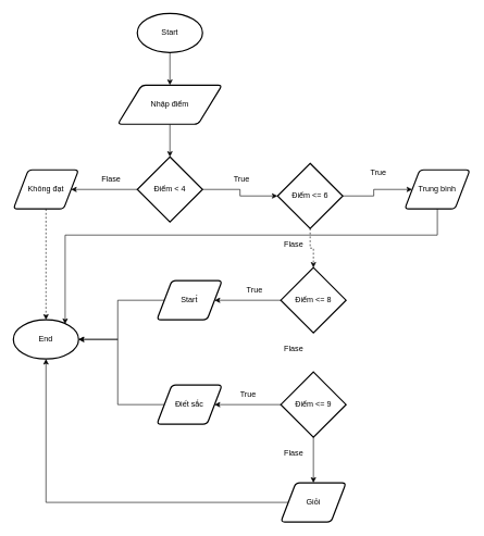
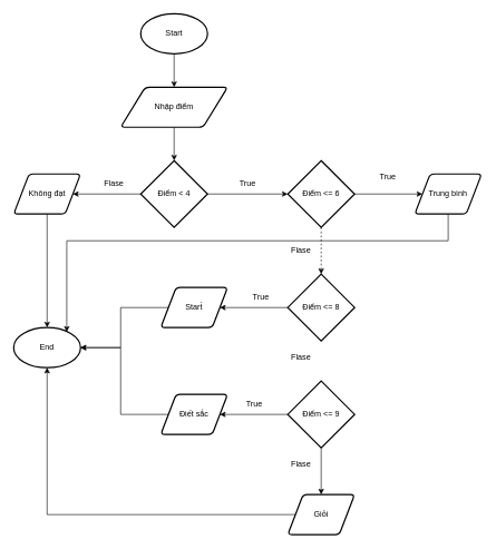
  <mxCell id="0" />
  <mxCell id="1" parent="0" />
  <mxCell id="2" value="" style="edgeStyle=orthogonalEdgeStyle;rounded=0;orthogonalLoop=1;jettySize=auto;html=1;" edge="1" parent="1" source="3" target="5"><mxGeometry relative="1" as="geometry" /></mxCell>
  <mxCell id="3" value="Start" style="strokeWidth=2;html=1;shape=mxgraph.flowchart.start_1;whiteSpace=wrap;" vertex="1" parent="1"><mxGeometry x="210" y="20" width="100" height="60" as="geometry" /></mxCell>
  <mxCell id="4" value="" style="edgeStyle=orthogonalEdgeStyle;rounded=0;orthogonalLoop=1;jettySize=auto;html=1;" edge="1" parent="1" source="5" target="9"><mxGeometry relative="1" as="geometry" /></mxCell>
  <mxCell id="5" value="Nhập điểm" style="shape=parallelogram;html=1;strokeWidth=2;perimeter=parallelogramPerimeter;whiteSpace=wrap;rounded=1;arcSize=12;size=0.23;" vertex="1" parent="1"><mxGeometry x="180" y="130" width="160" height="60" as="geometry" /></mxCell>
  <mxCell id="6" value="End" style="strokeWidth=2;html=1;shape=mxgraph.flowchart.start_1;whiteSpace=wrap;" vertex="1" parent="1"><mxGeometry x="20" y="490" width="100" height="60" as="geometry" /></mxCell>
  <mxCell id="7" value="" style="edgeStyle=orthogonalEdgeStyle;rounded=0;orthogonalLoop=1;jettySize=auto;html=1;" edge="1" parent="1" source="9" target="10"><mxGeometry relative="1" as="geometry" /></mxCell>
  <mxCell id="8" value="" style="edgeStyle=orthogonalEdgeStyle;rounded=0;orthogonalLoop=1;jettySize=auto;html=1;" edge="1" parent="1" source="9" target="14"><mxGeometry relative="1" as="geometry" /></mxCell>
  <mxCell id="9" value="Điểm &amp;lt; 4" style="strokeWidth=2;html=1;shape=mxgraph.flowchart.decision;whiteSpace=wrap;" vertex="1" parent="1"><mxGeometry x="210" y="240" width="100" height="100" as="geometry" /></mxCell>
  <mxCell id="10" value="Không đạt" style="shape=parallelogram;html=1;strokeWidth=2;perimeter=parallelogramPerimeter;whiteSpace=wrap;rounded=1;arcSize=12;size=0.23;" vertex="1" parent="1"><mxGeometry x="20" y="260" width="100" height="60" as="geometry" /></mxCell>
  <mxCell id="11" value="Flase" style="text;html=1;align=center;verticalAlign=middle;whiteSpace=wrap;rounded=0;" vertex="1" parent="1"><mxGeometry x="140" y="260" width="60" height="30" as="geometry" /></mxCell>
  <mxCell id="12" value="" style="edgeStyle=orthogonalEdgeStyle;rounded=0;orthogonalLoop=1;jettySize=auto;html=1;" edge="1" parent="1" source="14" target="16"><mxGeometry relative="1" as="geometry" /></mxCell>
  <mxCell id="13" value="" style="edgeStyle=orthogonalEdgeStyle;rounded=0;orthogonalLoop=1;jettySize=auto;html=1;dashed=1;" edge="1" parent="1" source="14" target="19"><mxGeometry relative="1" as="geometry" /></mxCell>
- <mxCell id="14" value="Điểm &amp;lt;= 6" style="strokeWidth=2;html=1;shape=mxgraph.flowchart.decision;whiteSpace=wrap;" vertex="1" parent="1"><mxGeometry x="425" y="250" width="100" height="100" as="geometry" /></mxCell>
+ <mxCell id="14" value="Điểm &amp;lt;= 6" style="strokeWidth=2;html=1;shape=mxgraph.flowchart.decision;whiteSpace=wrap;" vertex="1" parent="1"><mxGeometry x="430" y="240" width="100" height="100" as="geometry" /></mxCell>
  <mxCell id="15" value="True" style="text;html=1;align=center;verticalAlign=middle;whiteSpace=wrap;rounded=0;" vertex="1" parent="1"><mxGeometry x="340" y="260" width="60" height="30" as="geometry" /></mxCell>
  <mxCell id="16" value="Trung bình" style="shape=parallelogram;html=1;strokeWidth=2;perimeter=parallelogramPerimeter;whiteSpace=wrap;rounded=1;arcSize=12;size=0.23;" vertex="1" parent="1"><mxGeometry x="620" y="260" width="100" height="60" as="geometry" /></mxCell>
  <mxCell id="17" value="True" style="text;html=1;align=center;verticalAlign=middle;whiteSpace=wrap;rounded=0;" vertex="1" parent="1"><mxGeometry x="550" y="250" width="60" height="30" as="geometry" /></mxCell>
  <mxCell id="18" value="" style="edgeStyle=orthogonalEdgeStyle;rounded=0;orthogonalLoop=1;jettySize=auto;html=1;" edge="1" parent="1" source="19" target="21"><mxGeometry relative="1" as="geometry" /></mxCell>
  <mxCell id="19" value="Điểm &amp;lt;= 8" style="strokeWidth=2;html=1;shape=mxgraph.flowchart.decision;whiteSpace=wrap;" vertex="1" parent="1"><mxGeometry x="430" y="410" width="100" height="100" as="geometry" /></mxCell>
  <mxCell id="20" value="Flase" style="text;html=1;align=center;verticalAlign=middle;whiteSpace=wrap;rounded=0;" vertex="1" parent="1"><mxGeometry x="420" y="360" width="60" height="30" as="geometry" /></mxCell>
  <mxCell id="21" value="Start́" style="shape=parallelogram;html=1;strokeWidth=2;perimeter=parallelogramPerimeter;whiteSpace=wrap;rounded=1;arcSize=12;size=0.23;" vertex="1" parent="1"><mxGeometry x="240" y="430" width="100" height="60" as="geometry" /></mxCell>
  <mxCell id="22" value="True" style="text;html=1;align=center;verticalAlign=middle;whiteSpace=wrap;rounded=0;" vertex="1" parent="1"><mxGeometry x="360" y="430" width="60" height="30" as="geometry" /></mxCell>
  <mxCell id="23" value="" style="edgeStyle=orthogonalEdgeStyle;rounded=0;orthogonalLoop=1;jettySize=auto;html=1;" edge="1" parent="1" source="25" target="27"><mxGeometry relative="1" as="geometry" /></mxCell>
  <mxCell id="24" value="" style="edgeStyle=orthogonalEdgeStyle;rounded=0;orthogonalLoop=1;jettySize=auto;html=1;" edge="1" parent="1" source="25" target="29"><mxGeometry relative="1" as="geometry" /></mxCell>
  <mxCell id="25" value="Điểm &amp;lt;= 9" style="strokeWidth=2;html=1;shape=mxgraph.flowchart.decision;whiteSpace=wrap;" vertex="1" parent="1"><mxGeometry x="430" y="570" width="100" height="100" as="geometry" /></mxCell>
  <mxCell id="26" value="Flase" style="text;html=1;align=center;verticalAlign=middle;whiteSpace=wrap;rounded=0;" vertex="1" parent="1"><mxGeometry x="420" y="520" width="60" height="30" as="geometry" /></mxCell>
  <mxCell id="27" value="Điết sắc" style="shape=parallelogram;html=1;strokeWidth=2;perimeter=parallelogramPerimeter;whiteSpace=wrap;rounded=1;arcSize=12;size=0.23;" vertex="1" parent="1"><mxGeometry x="240" y="590" width="100" height="60" as="geometry" /></mxCell>
  <mxCell id="28" value="True" style="text;html=1;align=center;verticalAlign=middle;whiteSpace=wrap;rounded=0;" vertex="1" parent="1"><mxGeometry x="350" y="590" width="60" height="30" as="geometry" /></mxCell>
  <mxCell id="29" value="Giỏi" style="shape=parallelogram;html=1;strokeWidth=2;perimeter=parallelogramPerimeter;whiteSpace=wrap;rounded=1;arcSize=12;size=0.23;" vertex="1" parent="1"><mxGeometry x="430" y="740" width="100" height="60" as="geometry" /></mxCell>
  <mxCell id="30" value="Flase" style="text;html=1;align=center;verticalAlign=middle;whiteSpace=wrap;rounded=0;" vertex="1" parent="1"><mxGeometry x="420" y="680" width="60" height="30" as="geometry" /></mxCell>
  <mxCell id="31" style="edgeStyle=orthogonalEdgeStyle;rounded=0;orthogonalLoop=1;jettySize=auto;html=1;entryX=1;entryY=0.5;entryDx=0;entryDy=0;entryPerimeter=0;" edge="1" parent="1" source="21" target="6"><mxGeometry relative="1" as="geometry" /></mxCell>
  <mxCell id="32" style="edgeStyle=orthogonalEdgeStyle;rounded=0;orthogonalLoop=1;jettySize=auto;html=1;entryX=1;entryY=0.5;entryDx=0;entryDy=0;entryPerimeter=0;" edge="1" parent="1" source="27" target="6"><mxGeometry relative="1" as="geometry" /></mxCell>
- <mxCell id="33" style="edgeStyle=orthogonalEdgeStyle;rounded=0;orthogonalLoop=1;jettySize=auto;html=1;entryX=0.5;entryY=0;entryDx=0;entryDy=0;entryPerimeter=0;dashed=1;" edge="1" parent="1" source="10" target="6"><mxGeometry relative="1" as="geometry" /></mxCell>
+ <mxCell id="33" style="edgeStyle=orthogonalEdgeStyle;rounded=0;orthogonalLoop=1;jettySize=auto;html=1;entryX=0.5;entryY=0;entryDx=0;entryDy=0;entryPerimeter=0;" edge="1" parent="1" source="10" target="6"><mxGeometry relative="1" as="geometry" /></mxCell>
  <mxCell id="34" style="edgeStyle=orthogonalEdgeStyle;rounded=0;orthogonalLoop=1;jettySize=auto;html=1;entryX=0.5;entryY=1;entryDx=0;entryDy=0;entryPerimeter=0;" edge="1" parent="1" source="29" target="6"><mxGeometry relative="1" as="geometry" /></mxCell>
  <mxCell id="35" style="edgeStyle=orthogonalEdgeStyle;rounded=0;orthogonalLoop=1;jettySize=auto;html=1;entryX=0.794;entryY=0.107;entryDx=0;entryDy=0;entryPerimeter=0;" edge="1" parent="1" source="16" target="6"><mxGeometry relative="1" as="geometry"><Array as="points"><mxPoint x="670" y="360" /><mxPoint x="99" y="360" /></Array></mxGeometry></mxCell>
